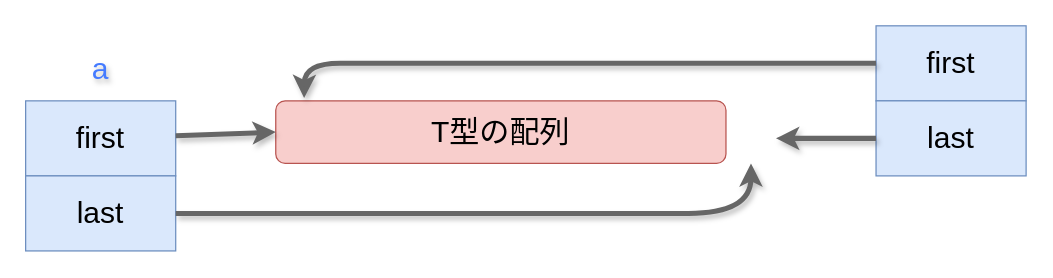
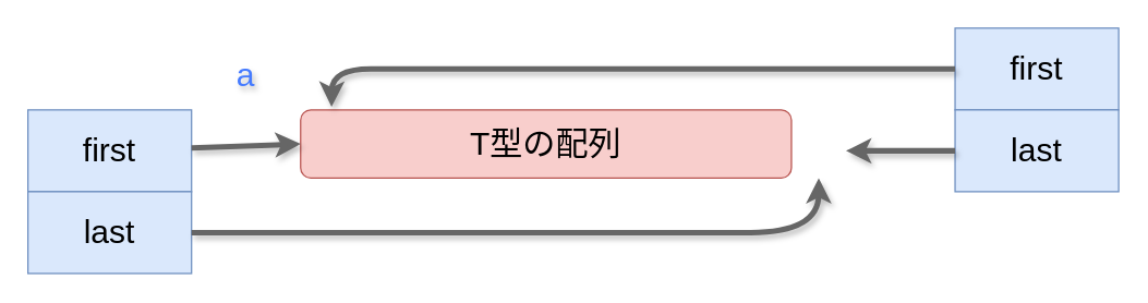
  <mxCell id="0" />
  <mxCell id="1" parent="0" />
  <mxCell id="2" value="&lt;font style=&quot;font-size: 24px;&quot;&gt;first&lt;/font&gt;" style="rounded=0;whiteSpace=wrap;html=1;labelBackgroundColor=light-dark(default, #658095);fillColor=#dae8fc;strokeColor=#6c8ebf;" parent="1" vertex="1"><mxGeometry x="20" y="80" width="120" height="60" as="geometry" /></mxCell>
  <mxCell id="3" value="&lt;font style=&quot;font-size: 24px;&quot;&gt;last&lt;/font&gt;" style="rounded=0;whiteSpace=wrap;html=1;fillColor=#dae8fc;strokeColor=#6c8ebf;" parent="1" vertex="1"><mxGeometry x="20" y="140" width="120" height="60" as="geometry" /></mxCell>
  <mxCell id="4" value="&lt;font style=&quot;font-size: 24px;&quot;&gt;T型の配列&lt;/font&gt;" style="rounded=1;whiteSpace=wrap;html=1;fillColor=#f8cecc;strokeColor=#b85450;" parent="1" vertex="1"><mxGeometry x="220" y="80" width="360" height="50" as="geometry" /></mxCell>
  <mxCell id="5" value="" style="endArrow=classic;html=1;rounded=0;entryX=0;entryY=0.5;entryDx=0;entryDy=0;strokeWidth=4;shadow=1;fillColor=#f5f5f5;strokeColor=#666666;" parent="1" source="2" target="4" edge="1"><mxGeometry width="50" height="50" relative="1" as="geometry"><mxPoint x="290" y="290" as="sourcePoint" /><mxPoint x="340" y="240" as="targetPoint" /></mxGeometry></mxCell>
  <mxCell id="6" value="" style="curved=1;endArrow=classic;html=1;rounded=0;strokeWidth=4;shadow=1;fillColor=#f5f5f5;strokeColor=#666666;" parent="1" source="3" edge="1"><mxGeometry width="50" height="50" relative="1" as="geometry"><mxPoint x="200" y="190" as="sourcePoint" /><mxPoint x="600" y="130" as="targetPoint" /><Array as="points"><mxPoint x="500" y="170" /><mxPoint x="600" y="170" /></Array></mxGeometry></mxCell>
  <mxCell id="7" value="&lt;font style=&quot;font-size: 24px;&quot;&gt;first&lt;/font&gt;" style="rounded=0;whiteSpace=wrap;html=1;labelBackgroundColor=light-dark(default, #658095);fillColor=#dae8fc;strokeColor=#6c8ebf;" vertex="1" parent="1"><mxGeometry x="700" y="20" width="120" height="60" as="geometry" /></mxCell>
  <mxCell id="8" value="&lt;font style=&quot;font-size: 24px;&quot;&gt;last&lt;/font&gt;" style="rounded=0;whiteSpace=wrap;html=1;fillColor=#dae8fc;strokeColor=#6c8ebf;" vertex="1" parent="1"><mxGeometry x="700" y="80" width="120" height="60" as="geometry" /></mxCell>
  <mxCell id="9" value="" style="curved=1;endArrow=classic;html=1;rounded=0;exitX=0;exitY=0.5;exitDx=0;exitDy=0;entryX=0.063;entryY=-0.045;entryDx=0;entryDy=0;entryPerimeter=0;strokeWidth=4;shadow=1;strokeColor=light-dark(#666666,#959595);" edge="1" parent="1" source="7" target="4"><mxGeometry width="50" height="50" relative="1" as="geometry"><mxPoint x="290" y="320" as="sourcePoint" /><mxPoint x="240" y="50" as="targetPoint" /><Array as="points"><mxPoint x="300" y="50" /><mxPoint x="243" y="50" /></Array></mxGeometry></mxCell>
  <mxCell id="10" value="" style="endArrow=classic;html=1;rounded=0;strokeWidth=4;strokeColor=light-dark(#666666,#959595);exitX=0;exitY=0.5;exitDx=0;exitDy=0;shadow=1;" edge="1" parent="1" source="8"><mxGeometry width="50" height="50" relative="1" as="geometry"><mxPoint x="290" y="320" as="sourcePoint" /><mxPoint x="620" y="110" as="targetPoint" /></mxGeometry></mxCell>
- <mxCell id="11" value="a" style="text;html=1;align=center;verticalAlign=middle;whiteSpace=wrap;rounded=0;fontSize=24;fontColor=#457BFF;textShadow=1;" vertex="1" parent="1"><mxGeometry x="50" y="40" width="60" height="30" as="geometry" /></mxCell>
+ <mxCell id="11" value="a" style="text;html=1;align=center;verticalAlign=middle;whiteSpace=wrap;rounded=0;fontSize=24;fontColor=#457BFF;textShadow=1;" vertex="1" parent="1"><mxGeometry x="150" y="40" width="60" height="30" as="geometry" /></mxCell>
